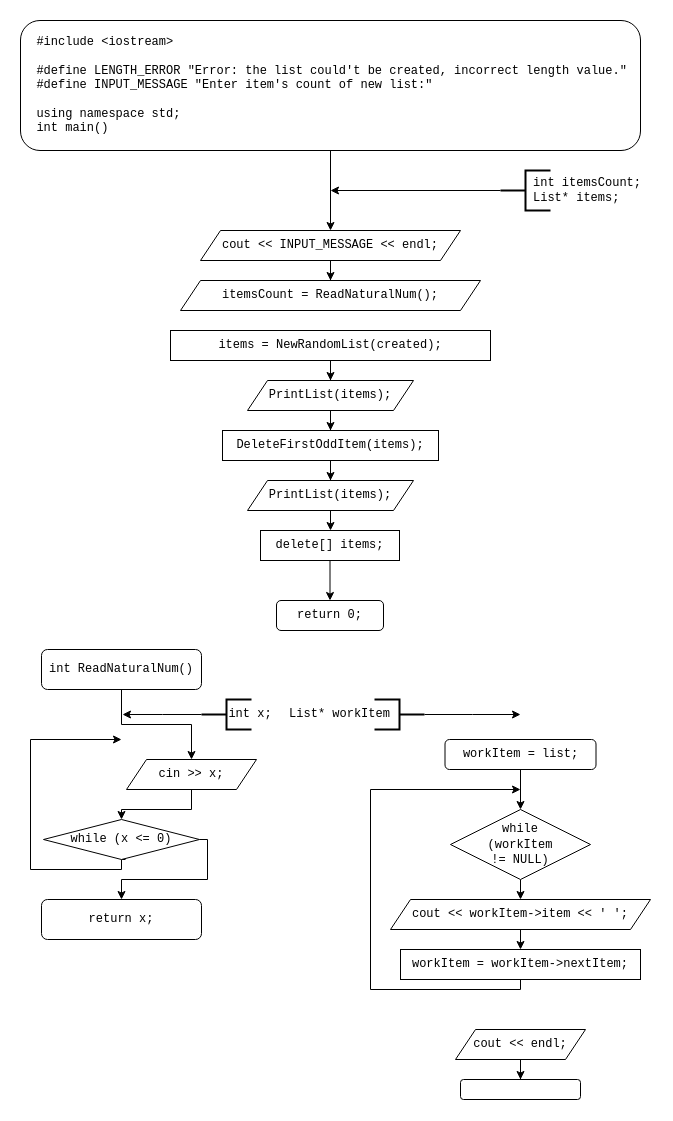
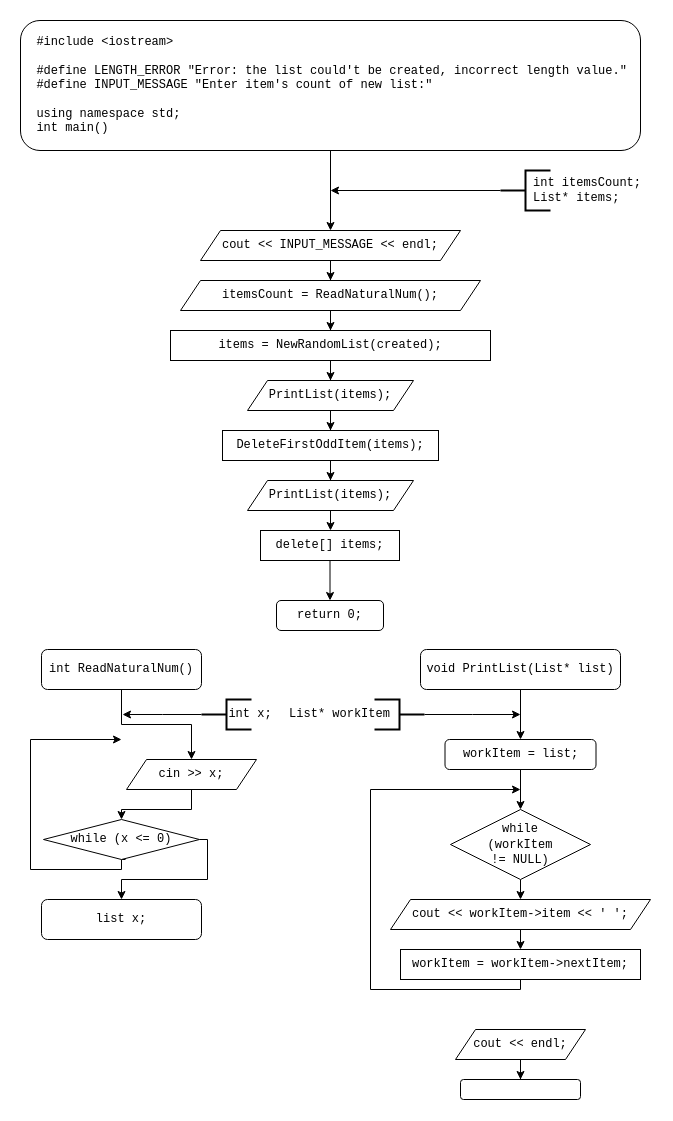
  <mxCell id="0" />
  <mxCell id="1" parent="0" />
  <mxCell id="2" style="edgeStyle=orthogonalEdgeStyle;rounded=0;orthogonalLoop=1;jettySize=auto;html=1;entryX=0.5;entryY=0;entryDx=0;entryDy=0;fontFamily=Courier New;" edge="1" parent="1" source="3" target="5"><mxGeometry relative="1" as="geometry" /></mxCell>
  <mxCell id="3" value="&lt;div&gt;&amp;nbsp; #include &amp;lt;iostream&amp;gt;&lt;/div&gt;&lt;div&gt;&amp;nbsp;&amp;nbsp;&lt;/div&gt;&lt;div&gt;&amp;nbsp; #define LENGTH_ERROR &quot;Error: the list could't be created, incorrect length value.&quot;&lt;/div&gt;&lt;div&gt;&amp;nbsp; #define INPUT_MESSAGE &quot;Enter item's count of new list:&quot;&lt;/div&gt;&lt;div&gt;&amp;nbsp;&amp;nbsp;&lt;/div&gt;&lt;div&gt;&amp;nbsp; using namespace std;&lt;/div&gt;&lt;div&gt;&amp;nbsp; int main()&lt;/div&gt;" style="rounded=1;whiteSpace=wrap;html=1;fontFamily=Courier New;align=left;" vertex="1" parent="1"><mxGeometry x="20" y="20" width="620" height="130" as="geometry" /></mxCell>
  <mxCell id="4" style="edgeStyle=orthogonalEdgeStyle;rounded=0;orthogonalLoop=1;jettySize=auto;html=1;entryX=0.5;entryY=0;entryDx=0;entryDy=0;fontFamily=Courier New;" edge="1" parent="1" source="5" target="7"><mxGeometry relative="1" as="geometry" /></mxCell>
  <mxCell id="5" value="cout &amp;lt;&amp;lt; INPUT_MESSAGE &amp;lt;&amp;lt; endl;" style="shape=parallelogram;perimeter=parallelogramPerimeter;whiteSpace=wrap;html=1;fixedSize=1;fontFamily=Courier New;align=center;" vertex="1" parent="1"><mxGeometry x="200" y="230" width="260" height="30" as="geometry" /></mxCell>
+ <mxCell id="6" style="edgeStyle=orthogonalEdgeStyle;rounded=0;orthogonalLoop=1;jettySize=auto;html=1;entryX=0.5;entryY=0;entryDx=0;entryDy=0;fontFamily=Courier New;" edge="1" parent="1" source="7" target="9"><mxGeometry relative="1" as="geometry" /></mxCell>
  <mxCell id="7" value="itemsCount = ReadNaturalNum();" style="shape=parallelogram;perimeter=parallelogramPerimeter;whiteSpace=wrap;html=1;fixedSize=1;fontFamily=Courier New;align=center;" vertex="1" parent="1"><mxGeometry x="180" y="280" width="300" height="30" as="geometry" /></mxCell>
  <mxCell id="8" style="edgeStyle=orthogonalEdgeStyle;rounded=0;orthogonalLoop=1;jettySize=auto;html=1;entryX=0.5;entryY=0;entryDx=0;entryDy=0;fontFamily=Courier New;" edge="1" parent="1" source="9" target="11"><mxGeometry relative="1" as="geometry" /></mxCell>
  <mxCell id="9" value="items = NewRandomList(created);" style="rounded=0;whiteSpace=wrap;html=1;fontFamily=Courier New;align=center;" vertex="1" parent="1"><mxGeometry x="170" y="330" width="320" height="30" as="geometry" /></mxCell>
  <mxCell id="10" style="edgeStyle=orthogonalEdgeStyle;rounded=0;orthogonalLoop=1;jettySize=auto;html=1;fontFamily=Courier New;" edge="1" parent="1" source="11" target="13"><mxGeometry relative="1" as="geometry" /></mxCell>
  <mxCell id="11" value="PrintList(items);" style="shape=parallelogram;perimeter=parallelogramPerimeter;whiteSpace=wrap;html=1;fixedSize=1;fontFamily=Courier New;align=center;" vertex="1" parent="1"><mxGeometry x="247" y="380" width="166" height="30" as="geometry" /></mxCell>
  <mxCell id="12" style="edgeStyle=orthogonalEdgeStyle;rounded=0;orthogonalLoop=1;jettySize=auto;html=1;fontFamily=Courier New;" edge="1" parent="1" source="13" target="15"><mxGeometry relative="1" as="geometry" /></mxCell>
  <mxCell id="13" value="DeleteFirstOddItem(items);" style="rounded=0;whiteSpace=wrap;html=1;fontFamily=Courier New;align=center;" vertex="1" parent="1"><mxGeometry x="222" y="430" width="216" height="30" as="geometry" /></mxCell>
  <mxCell id="14" style="edgeStyle=orthogonalEdgeStyle;rounded=0;orthogonalLoop=1;jettySize=auto;html=1;entryX=0.5;entryY=0;entryDx=0;entryDy=0;fontFamily=Courier New;" edge="1" parent="1" source="15" target="17"><mxGeometry relative="1" as="geometry" /></mxCell>
  <mxCell id="15" value="PrintList(items);" style="shape=parallelogram;perimeter=parallelogramPerimeter;whiteSpace=wrap;html=1;fixedSize=1;fontFamily=Courier New;align=center;" vertex="1" parent="1"><mxGeometry x="247" y="480" width="166" height="30" as="geometry" /></mxCell>
  <mxCell id="16" style="edgeStyle=orthogonalEdgeStyle;rounded=0;orthogonalLoop=1;jettySize=auto;html=1;entryX=0.5;entryY=0;entryDx=0;entryDy=0;fontFamily=Courier New;" edge="1" parent="1" source="17" target="18"><mxGeometry relative="1" as="geometry" /></mxCell>
  <mxCell id="17" value="delete[] items;" style="rounded=0;whiteSpace=wrap;html=1;fontFamily=Courier New;align=center;" vertex="1" parent="1"><mxGeometry x="260" y="530" width="139" height="30" as="geometry" /></mxCell>
  <mxCell id="18" value="return 0;" style="rounded=1;whiteSpace=wrap;html=1;fontFamily=Courier New;align=center;" vertex="1" parent="1"><mxGeometry x="276" y="600" width="107" height="30" as="geometry" /></mxCell>
  <mxCell id="19" style="edgeStyle=orthogonalEdgeStyle;rounded=0;orthogonalLoop=1;jettySize=auto;html=1;fontFamily=Courier New;" edge="1" parent="1" source="20"><mxGeometry relative="1" as="geometry"><mxPoint x="330" y="190" as="targetPoint" /></mxGeometry></mxCell>
  <mxCell id="20" value="" style="strokeWidth=2;html=1;shape=mxgraph.flowchart.annotation_2;align=left;labelPosition=right;pointerEvents=1;fontFamily=Courier New;" vertex="1" parent="1"><mxGeometry x="500" y="170" width="50" height="40" as="geometry" /></mxCell>
  <mxCell id="21" value="int itemsCount;&lt;br&gt;List* items;" style="text;html=1;strokeColor=none;fillColor=none;align=left;verticalAlign=middle;whiteSpace=wrap;rounded=0;fontFamily=Courier New;" vertex="1" parent="1"><mxGeometry x="531" y="160" width="120" height="60" as="geometry" /></mxCell>
  <mxCell id="22" style="edgeStyle=orthogonalEdgeStyle;rounded=0;orthogonalLoop=1;jettySize=auto;html=1;fontFamily=Courier New;entryX=0.5;entryY=0;entryDx=0;entryDy=0;" edge="1" parent="1" source="23" target="28"><mxGeometry relative="1" as="geometry"><mxPoint x="121" y="759" as="targetPoint" /></mxGeometry></mxCell>
  <mxCell id="23" value="int ReadNaturalNum()" style="rounded=1;whiteSpace=wrap;html=1;fontFamily=Courier New;" vertex="1" parent="1"><mxGeometry x="41" y="649" width="160" height="40" as="geometry" /></mxCell>
  <mxCell id="24" style="edgeStyle=orthogonalEdgeStyle;rounded=0;orthogonalLoop=1;jettySize=auto;html=1;fontFamily=Courier New;exitX=0;exitY=0.5;exitDx=0;exitDy=0;exitPerimeter=0;" edge="1" parent="1" source="25"><mxGeometry relative="1" as="geometry"><mxPoint x="122" y="714" as="targetPoint" /><mxPoint x="196" y="714" as="sourcePoint" /></mxGeometry></mxCell>
  <mxCell id="25" value="" style="strokeWidth=2;html=1;shape=mxgraph.flowchart.annotation_2;align=left;labelPosition=right;pointerEvents=1;fontFamily=Courier New;" vertex="1" parent="1"><mxGeometry x="201" y="699" width="50" height="30" as="geometry" /></mxCell>
  <mxCell id="26" value="int x;" style="text;html=1;strokeColor=none;fillColor=none;align=center;verticalAlign=middle;whiteSpace=wrap;rounded=0;fontFamily=Courier New;" vertex="1" parent="1"><mxGeometry x="220" y="704" width="60" height="20" as="geometry" /></mxCell>
  <mxCell id="27" style="edgeStyle=orthogonalEdgeStyle;rounded=0;orthogonalLoop=1;jettySize=auto;html=1;entryX=0.5;entryY=0;entryDx=0;entryDy=0;fontFamily=Courier New;" edge="1" parent="1" source="28" target="31"><mxGeometry relative="1" as="geometry" /></mxCell>
  <mxCell id="28" value="cin &amp;gt;&amp;gt; x;" style="shape=parallelogram;perimeter=parallelogramPerimeter;whiteSpace=wrap;html=1;fixedSize=1;fontFamily=Courier New;" vertex="1" parent="1"><mxGeometry x="126" y="759" width="130" height="30" as="geometry" /></mxCell>
  <mxCell id="29" style="edgeStyle=orthogonalEdgeStyle;rounded=0;orthogonalLoop=1;jettySize=auto;html=1;fontFamily=Courier New;" edge="1" parent="1"><mxGeometry relative="1" as="geometry"><mxPoint x="121" y="739" as="targetPoint" /><mxPoint x="125" y="859" as="sourcePoint" /><Array as="points"><mxPoint x="121" y="859" /><mxPoint x="121" y="869" /><mxPoint x="30" y="869" /><mxPoint x="30" y="739" /></Array></mxGeometry></mxCell>
  <mxCell id="30" style="edgeStyle=orthogonalEdgeStyle;rounded=0;orthogonalLoop=1;jettySize=auto;html=1;fontFamily=Courier New;" edge="1" parent="1" source="31"><mxGeometry relative="1" as="geometry"><mxPoint x="121" y="899" as="targetPoint" /><Array as="points"><mxPoint x="207" y="839" /><mxPoint x="207" y="879" /><mxPoint x="121" y="879" /></Array></mxGeometry></mxCell>
  <mxCell id="31" value="while (x &amp;lt;= 0)" style="rhombus;whiteSpace=wrap;html=1;fontFamily=Courier New;" vertex="1" parent="1"><mxGeometry x="43" y="819" width="156" height="40" as="geometry" /></mxCell>
- <mxCell id="32" value="return x;" style="rounded=1;whiteSpace=wrap;html=1;fontFamily=Courier New;" vertex="1" parent="1"><mxGeometry x="41" y="899" width="160" height="40" as="geometry" /></mxCell>
+ <mxCell id="32" value="list x;" style="rounded=1;whiteSpace=wrap;html=1;fontFamily=Courier New;" vertex="1" parent="1"><mxGeometry x="41" y="899" width="160" height="40" as="geometry" /></mxCell>
+ <mxCell id="33" style="edgeStyle=orthogonalEdgeStyle;rounded=0;orthogonalLoop=1;jettySize=auto;html=1;entryX=0.5;entryY=0;entryDx=0;entryDy=0;fontFamily=Courier New;" edge="1" parent="1" source="34" target="44"><mxGeometry relative="1" as="geometry" /></mxCell>
+ <mxCell id="34" value="void PrintList(List* list)" style="rounded=1;whiteSpace=wrap;html=1;fontFamily=Courier New;" vertex="1" parent="1"><mxGeometry x="420" y="649" width="200" height="40" as="geometry" /></mxCell>
  <mxCell id="35" style="edgeStyle=orthogonalEdgeStyle;rounded=0;orthogonalLoop=1;jettySize=auto;html=1;entryX=0.5;entryY=0;entryDx=0;entryDy=0;fontFamily=Courier New;" edge="1" parent="1" source="36"><mxGeometry relative="1" as="geometry"><mxPoint x="520" y="899" as="targetPoint" /></mxGeometry></mxCell>
  <mxCell id="36" value="&lt;font face=&quot;Courier New&quot;&gt;while &lt;br&gt;(workItem &lt;br&gt;!= NULL)&lt;/font&gt;" style="rhombus;whiteSpace=wrap;html=1;" vertex="1" parent="1"><mxGeometry x="450" y="809" width="140" height="70" as="geometry" /></mxCell>
  <mxCell id="37" style="edgeStyle=orthogonalEdgeStyle;rounded=0;orthogonalLoop=1;jettySize=auto;html=1;entryX=0.5;entryY=0;entryDx=0;entryDy=0;fontFamily=Courier New;" edge="1" parent="1" target="39"><mxGeometry relative="1" as="geometry"><mxPoint x="520.034" y="929" as="sourcePoint" /></mxGeometry></mxCell>
  <mxCell id="38" style="edgeStyle=orthogonalEdgeStyle;rounded=0;orthogonalLoop=1;jettySize=auto;html=1;fontFamily=Courier New;" edge="1" parent="1" source="39"><mxGeometry relative="1" as="geometry"><mxPoint x="520" y="789" as="targetPoint" /><Array as="points"><mxPoint x="520" y="989" /><mxPoint x="370" y="989" /><mxPoint x="370" y="789" /><mxPoint x="520" y="789" /></Array></mxGeometry></mxCell>
  <mxCell id="39" value="workItem = workItem-&amp;gt;nextItem;" style="rounded=0;whiteSpace=wrap;html=1;fontFamily=Courier New;" vertex="1" parent="1"><mxGeometry x="400" y="949" width="240" height="30" as="geometry" /></mxCell>
  <mxCell id="40" style="edgeStyle=orthogonalEdgeStyle;rounded=0;orthogonalLoop=1;jettySize=auto;html=1;fontFamily=Courier New;" edge="1" parent="1" source="41"><mxGeometry relative="1" as="geometry"><mxPoint x="520" y="714" as="targetPoint" /></mxGeometry></mxCell>
  <mxCell id="41" value="" style="strokeWidth=2;html=1;shape=mxgraph.flowchart.annotation_2;align=left;labelPosition=right;pointerEvents=1;fontFamily=Courier New;rotation=-180;" vertex="1" parent="1"><mxGeometry x="374" y="699" width="50" height="30" as="geometry" /></mxCell>
  <mxCell id="42" value="List* workItem" style="text;html=1;strokeColor=none;fillColor=none;align=center;verticalAlign=middle;whiteSpace=wrap;rounded=0;fontFamily=Courier New;" vertex="1" parent="1"><mxGeometry x="280" y="704" width="119" height="20" as="geometry" /></mxCell>
  <mxCell id="43" style="edgeStyle=orthogonalEdgeStyle;rounded=0;orthogonalLoop=1;jettySize=auto;html=1;entryX=0.5;entryY=0;entryDx=0;entryDy=0;fontFamily=Courier New;" edge="1" parent="1" source="44" target="36"><mxGeometry relative="1" as="geometry" /></mxCell>
  <mxCell id="44" value="workItem = list;" style="whiteSpace=wrap;html=1;fontFamily=Courier New;rounded=1;" vertex="1" parent="1"><mxGeometry x="444.5" y="739" width="151" height="30" as="geometry" /></mxCell>
  <mxCell id="45" style="edgeStyle=orthogonalEdgeStyle;rounded=0;orthogonalLoop=1;jettySize=auto;html=1;entryX=0.5;entryY=0;entryDx=0;entryDy=0;fontFamily=Courier New;" edge="1" parent="1" source="46" target="47"><mxGeometry relative="1" as="geometry" /></mxCell>
  <mxCell id="46" value="cout &amp;lt;&amp;lt; endl;" style="shape=parallelogram;perimeter=parallelogramPerimeter;whiteSpace=wrap;html=1;fixedSize=1;fontFamily=Courier New;" vertex="1" parent="1"><mxGeometry x="455" y="1029" width="130" height="30" as="geometry" /></mxCell>
  <mxCell id="47" value="" style="rounded=1;whiteSpace=wrap;html=1;fontFamily=Courier New;" vertex="1" parent="1"><mxGeometry x="460" y="1079" width="120" height="20" as="geometry" /></mxCell>
  <mxCell id="48" value="cout &amp;lt;&amp;lt; workItem-&amp;gt;item &amp;lt;&amp;lt; ' ';" style="shape=parallelogram;perimeter=parallelogramPerimeter;whiteSpace=wrap;html=1;fixedSize=1;fontFamily=Courier New;" vertex="1" parent="1"><mxGeometry x="390" y="899" width="260" height="30" as="geometry" /></mxCell>
